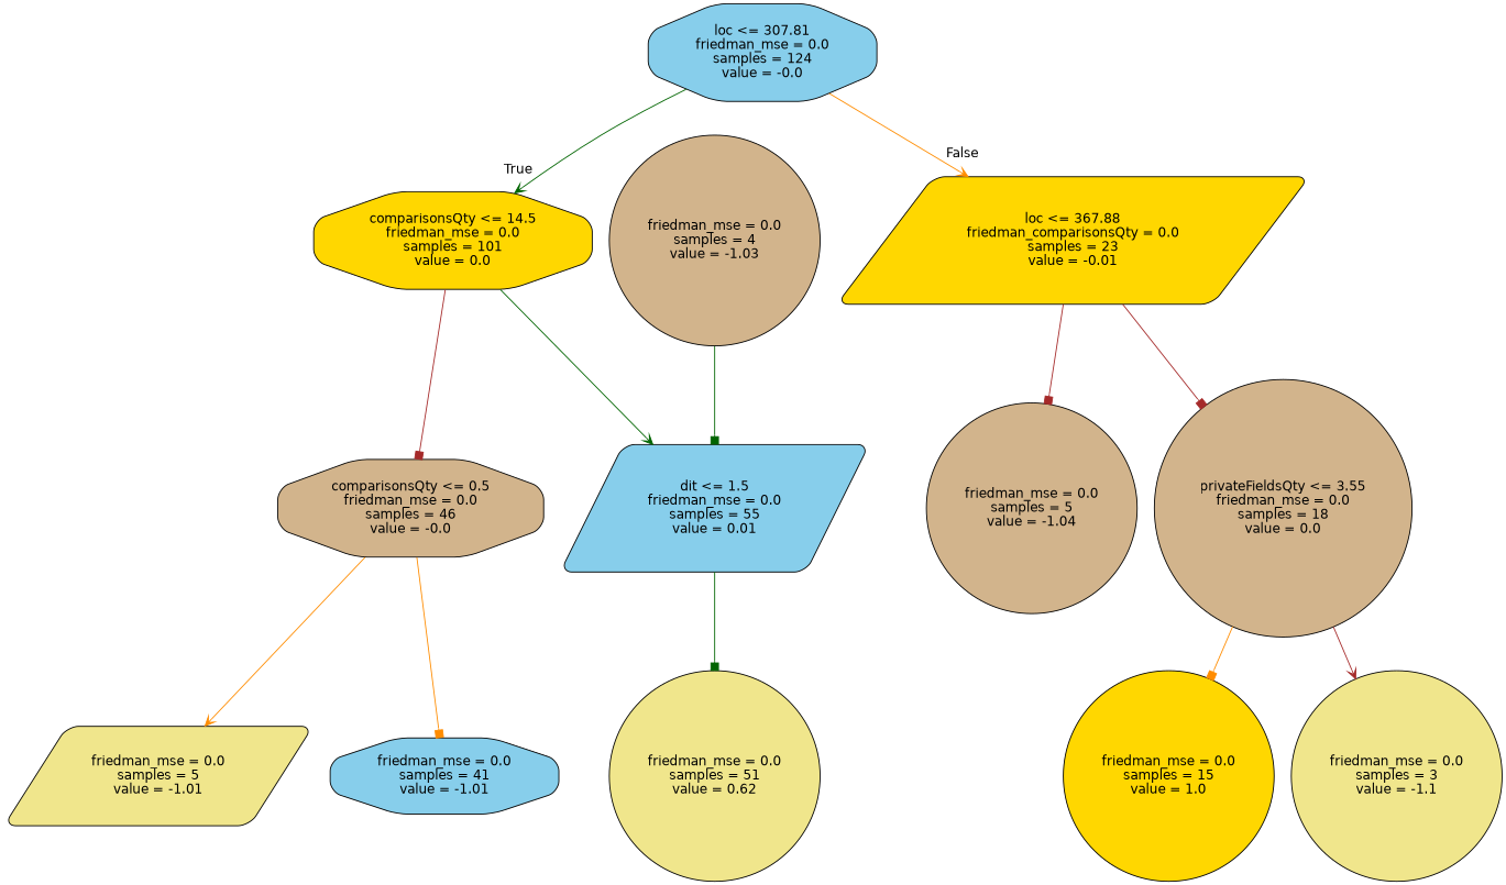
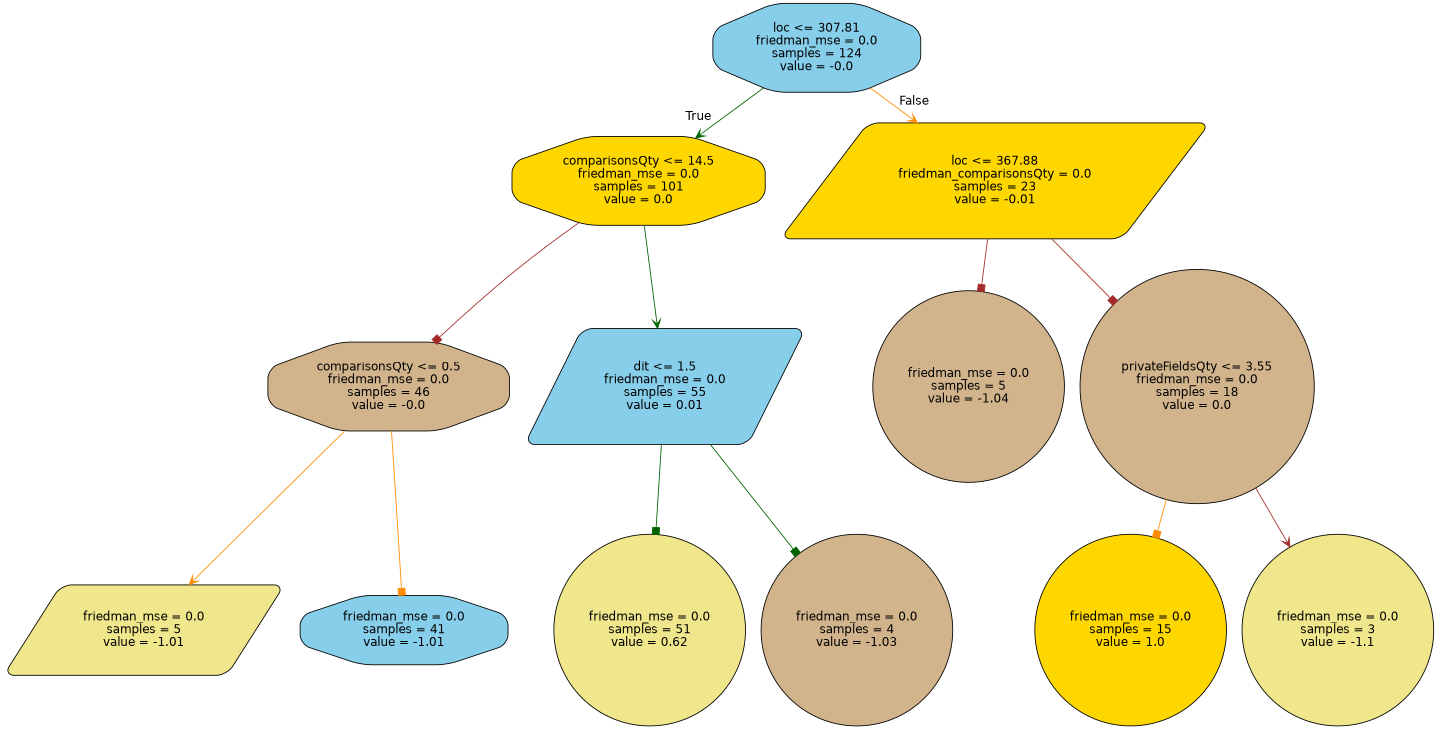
  digraph {
    node [color=black fillcolor=tan fontname=helvetica shape=circle style="filled, rounded"]
    edge [arrowhead=box color=darkgreen fontname=helvetica]
    n1 [fillcolor=skyblue label="loc <= 307.81\nfriedman_mse = 0.0\nsamples = 124\nvalue = -0.0" shape=octagon]
    n2 [fillcolor=gold label="comparisonsQty <= 14.5\nfriedman_mse = 0.0\nsamples = 101\nvalue = 0.0" shape=octagon]
    n3 [fillcolor=gold label="loc <= 367.88\nfriedman_comparisonsQty = 0.0\nsamples = 23\nvalue = -0.01" shape=parallelogram]
    n4 [label="comparisonsQty <= 0.5\nfriedman_mse = 0.0\nsamples = 46\nvalue = -0.0" shape=octagon]
    n5 [fillcolor=skyblue label="dit <= 1.5\nfriedman_mse = 0.0\nsamples = 55\nvalue = 0.01" shape=parallelogram]
    n6 [label="friedman_mse = 0.0\nsamples = 5\nvalue = -1.04"]
    n7 [label="privateFieldsQty <= 3.55\nfriedman_mse = 0.0\nsamples = 18\nvalue = 0.0"]
    n8 [fillcolor=khaki label="friedman_mse = 0.0\nsamples = 5\nvalue = -1.01" shape=parallelogram]
    n9 [fillcolor=skyblue label="friedman_mse = 0.0\nsamples = 41\nvalue = -1.01" shape=octagon]
    n10 [fillcolor=khaki label="friedman_mse = 0.0\nsamples = 51\nvalue = 0.62"]
    n11 [label="friedman_mse = 0.0\nsamples = 4\nvalue = -1.03"]
    n12 [fillcolor=gold label="friedman_mse = 0.0\nsamples = 15\nvalue = 1.0"]
    n13 [fillcolor=khaki label="friedman_mse = 0.0\nsamples = 3\nvalue = -1.1"]
    n1 -> n2 [arrowhead=vee headlabel=True labelangle=45 labeldistance=2.5]
    n1 -> n3 [arrowhead=vee color=darkorange headlabel=False labelangle=-45 labeldistance=2.5]
    n2 -> n4 [color=brown]
    n2 -> n5 [arrowhead=vee]
    n3 -> n6 [color=brown]
    n3 -> n7 [color=brown]
    n4 -> n8 [arrowhead=vee color=darkorange]
    n4 -> n9 [color=darkorange]
    n5 -> n10
-   n11 -> n5
+   n5 -> n11
    n7 -> n12 [color=darkorange]
    n7 -> n13 [arrowhead=vee color=brown]
  }
